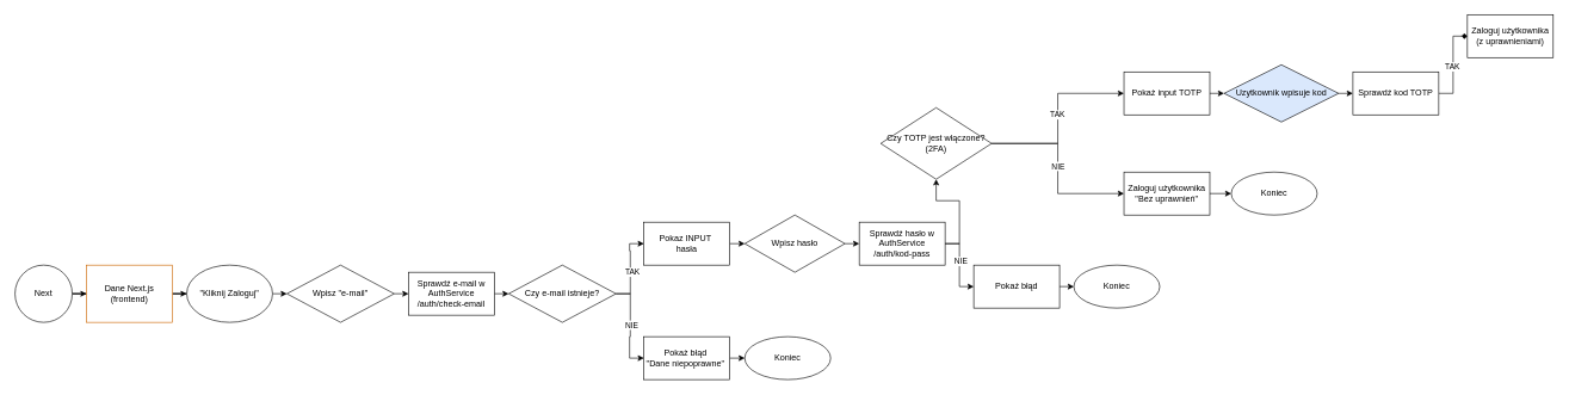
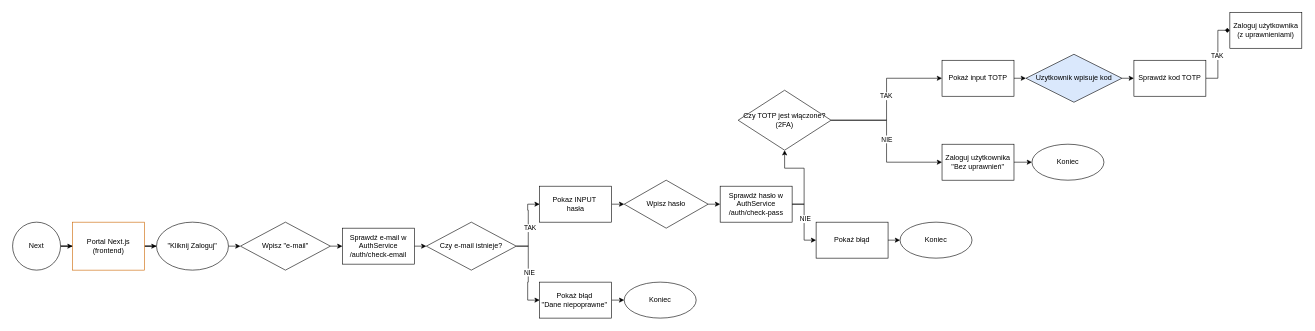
  <mxCell id="0" />
  <mxCell id="1" parent="0" />
  <mxCell id="2" value="" style="edgeStyle=orthogonalEdgeStyle;rounded=0;orthogonalLoop=1;jettySize=auto;html=1;" edge="1" parent="1" source="3" target="5"><mxGeometry relative="1" as="geometry" /></mxCell>
  <mxCell id="3" value="Next" style="ellipse;whiteSpace=wrap;html=1;aspect=fixed;" vertex="1" parent="1"><mxGeometry x="20" y="370" width="80" height="80" as="geometry" /></mxCell>
  <mxCell id="4" value="" style="edgeStyle=orthogonalEdgeStyle;rounded=0;orthogonalLoop=1;jettySize=auto;html=1;" edge="1" parent="1" source="5" target="7"><mxGeometry relative="1" as="geometry" /></mxCell>
- <mxCell id="5" value="Dane Next.js (frontend)" style="whiteSpace=wrap;html=1;rounded=0;strokeColor=#CC6600;" vertex="1" parent="1"><mxGeometry x="120" y="370" width="120" height="80" as="geometry" /></mxCell>
+ <mxCell id="5" value="Portal Next.js (frontend)" style="whiteSpace=wrap;html=1;rounded=0;strokeColor=#CC6600;" vertex="1" parent="1"><mxGeometry x="120" y="370" width="120" height="80" as="geometry" /></mxCell>
  <mxCell id="6" style="edgeStyle=orthogonalEdgeStyle;rounded=0;orthogonalLoop=1;jettySize=auto;html=1;exitX=1;exitY=0.5;exitDx=0;exitDy=0;entryX=0;entryY=0.5;entryDx=0;entryDy=0;" edge="1" parent="1" source="7" target="9"><mxGeometry relative="1" as="geometry" /></mxCell>
  <mxCell id="7" value="&quot;Kliknij Zaloguj&quot;" style="whiteSpace=wrap;html=1;shape=ellipse;perimeter=ellipsePerimeter;" vertex="1" parent="1"><mxGeometry x="260" y="370" width="120" height="80" as="geometry" /></mxCell>
  <mxCell id="8" style="edgeStyle=orthogonalEdgeStyle;rounded=0;orthogonalLoop=1;jettySize=auto;html=1;exitX=1;exitY=0.5;exitDx=0;exitDy=0;entryX=0;entryY=0.5;entryDx=0;entryDy=0;" edge="1" parent="1" source="9" target="11"><mxGeometry relative="1" as="geometry" /></mxCell>
  <mxCell id="9" value="Wpisz &quot;e-mail&quot;" style="rhombus;whiteSpace=wrap;html=1;" vertex="1" parent="1"><mxGeometry x="400" y="370" width="150" height="80" as="geometry" /></mxCell>
  <mxCell id="10" style="edgeStyle=orthogonalEdgeStyle;rounded=0;orthogonalLoop=1;jettySize=auto;html=1;exitX=1;exitY=0.5;exitDx=0;exitDy=0;entryX=0;entryY=0.5;entryDx=0;entryDy=0;" edge="1" parent="1" source="11" target="16"><mxGeometry relative="1" as="geometry" /></mxCell>
  <mxCell id="11" value="Sprawdź e-mail w AuthService&lt;div&gt;/auth/check-email&lt;/div&gt;" style="rounded=0;whiteSpace=wrap;html=1;" vertex="1" parent="1"><mxGeometry x="570" y="380" width="120" height="60" as="geometry" /></mxCell>
  <mxCell id="12" style="edgeStyle=orthogonalEdgeStyle;rounded=0;orthogonalLoop=1;jettySize=auto;html=1;exitX=1;exitY=0.5;exitDx=0;exitDy=0;entryX=0;entryY=0.5;entryDx=0;entryDy=0;" edge="1" parent="1" source="16" target="18"><mxGeometry relative="1" as="geometry" /></mxCell>
  <mxCell id="13" value="TAK" style="edgeLabel;html=1;align=center;verticalAlign=middle;resizable=0;points=[];" vertex="1" connectable="0" parent="12"><mxGeometry x="-0.073" y="-2" relative="1" as="geometry"><mxPoint as="offset" /></mxGeometry></mxCell>
  <mxCell id="14" style="edgeStyle=orthogonalEdgeStyle;rounded=0;orthogonalLoop=1;jettySize=auto;html=1;exitX=1;exitY=0.5;exitDx=0;exitDy=0;entryX=0;entryY=0.5;entryDx=0;entryDy=0;" edge="1" parent="1" source="16" target="20"><mxGeometry relative="1" as="geometry" /></mxCell>
  <mxCell id="15" value="NIE" style="edgeLabel;html=1;align=center;verticalAlign=middle;resizable=0;points=[];" vertex="1" connectable="0" parent="14"><mxGeometry x="-0.02" y="1" relative="1" as="geometry"><mxPoint y="-1" as="offset" /></mxGeometry></mxCell>
  <mxCell id="16" value="Czy e-mail istnieje?" style="rhombus;whiteSpace=wrap;html=1;" vertex="1" parent="1"><mxGeometry x="710" y="370" width="150" height="80" as="geometry" /></mxCell>
  <mxCell id="17" style="edgeStyle=orthogonalEdgeStyle;rounded=0;orthogonalLoop=1;jettySize=auto;html=1;exitX=1;exitY=0.5;exitDx=0;exitDy=0;entryX=0;entryY=0.5;entryDx=0;entryDy=0;" edge="1" parent="1" source="18" target="22"><mxGeometry relative="1" as="geometry" /></mxCell>
  <mxCell id="18" value="Pokaz INPUT&amp;nbsp;&lt;div&gt;hasła&lt;/div&gt;" style="rounded=0;whiteSpace=wrap;html=1;" vertex="1" parent="1"><mxGeometry x="899" y="310" width="120" height="60" as="geometry" /></mxCell>
  <mxCell id="19" style="edgeStyle=orthogonalEdgeStyle;rounded=0;orthogonalLoop=1;jettySize=auto;html=1;exitX=1;exitY=0.5;exitDx=0;exitDy=0;entryX=0;entryY=0.5;entryDx=0;entryDy=0;" edge="1" parent="1" source="20" target="34"><mxGeometry relative="1" as="geometry" /></mxCell>
  <mxCell id="20" value="Pokaż błąd&amp;nbsp;&lt;div&gt;&quot;Dane niepoprawne&quot;&amp;nbsp;&lt;/div&gt;" style="rounded=0;whiteSpace=wrap;html=1;" vertex="1" parent="1"><mxGeometry x="899" y="470" width="120" height="60" as="geometry" /></mxCell>
  <mxCell id="21" style="edgeStyle=orthogonalEdgeStyle;rounded=0;orthogonalLoop=1;jettySize=auto;html=1;exitX=1;exitY=0.5;exitDx=0;exitDy=0;entryX=0;entryY=0.5;entryDx=0;entryDy=0;" edge="1" parent="1" source="22" target="24"><mxGeometry relative="1" as="geometry" /></mxCell>
  <mxCell id="22" value="Wpisz hasło" style="rhombus;whiteSpace=wrap;html=1;" vertex="1" parent="1"><mxGeometry x="1040" y="300" width="140" height="80" as="geometry" /></mxCell>
  <mxCell id="23" style="edgeStyle=orthogonalEdgeStyle;rounded=0;orthogonalLoop=1;jettySize=auto;html=1;exitX=1;exitY=0.5;exitDx=0;exitDy=0;entryX=0.5;entryY=1;entryDx=0;entryDy=0;" edge="1" parent="1" source="24" target="31"><mxGeometry relative="1" as="geometry" /></mxCell>
- <mxCell id="24" value="Sprawdź hasło w AuthService&lt;div&gt;/auth/kod-pass&lt;/div&gt;" style="rounded=0;whiteSpace=wrap;html=1;" vertex="1" parent="1"><mxGeometry x="1200" y="310" width="120" height="60" as="geometry" /></mxCell>
+ <mxCell id="24" value="Sprawdź hasło w AuthService&lt;div&gt;/auth/check-pass&lt;/div&gt;" style="rounded=0;whiteSpace=wrap;html=1;" vertex="1" parent="1"><mxGeometry x="1200" y="310" width="120" height="60" as="geometry" /></mxCell>
  <mxCell id="25" style="edgeStyle=orthogonalEdgeStyle;rounded=0;orthogonalLoop=1;jettySize=auto;html=1;exitX=1;exitY=0.5;exitDx=0;exitDy=0;entryX=0;entryY=0.5;entryDx=0;entryDy=0;" edge="1" parent="1" target="33" source="24"><mxGeometry relative="1" as="geometry"><mxPoint x="1380" y="343" as="sourcePoint" /></mxGeometry></mxCell>
  <mxCell id="26" value="NIE" style="edgeLabel;html=1;align=center;verticalAlign=middle;resizable=0;points=[];" vertex="1" connectable="0" parent="25"><mxGeometry x="-0.02" y="1" relative="1" as="geometry"><mxPoint y="-5" as="offset" /></mxGeometry></mxCell>
  <mxCell id="27" style="edgeStyle=orthogonalEdgeStyle;rounded=0;orthogonalLoop=1;jettySize=auto;html=1;exitX=1;exitY=0.5;exitDx=0;exitDy=0;entryX=0;entryY=0.5;entryDx=0;entryDy=0;" edge="1" parent="1" source="31" target="37"><mxGeometry relative="1" as="geometry"><mxPoint x="1530" y="215" as="sourcePoint" /></mxGeometry></mxCell>
  <mxCell id="28" value="TAK" style="edgeLabel;html=1;align=center;verticalAlign=middle;resizable=0;points=[];" vertex="1" connectable="0" parent="27"><mxGeometry x="0.043" y="1" relative="1" as="geometry"><mxPoint as="offset" /></mxGeometry></mxCell>
  <mxCell id="29" style="edgeStyle=orthogonalEdgeStyle;rounded=0;orthogonalLoop=1;jettySize=auto;html=1;exitX=1;exitY=0.5;exitDx=0;exitDy=0;entryX=0;entryY=0.5;entryDx=0;entryDy=0;" edge="1" parent="1" source="31" target="38"><mxGeometry relative="1" as="geometry" /></mxCell>
  <mxCell id="30" value="NIE" style="edgeLabel;html=1;align=center;verticalAlign=middle;resizable=0;points=[];" vertex="1" connectable="0" parent="29"><mxGeometry x="-0.031" relative="1" as="geometry"><mxPoint as="offset" /></mxGeometry></mxCell>
  <mxCell id="31" value="Czy TOTP jest włączone?&lt;div&gt;(2FA)&lt;/div&gt;" style="rounded=0;whiteSpace=wrap;html=1;shape=rhombus;perimeter=rhombusPerimeter;" vertex="1" parent="1"><mxGeometry x="1230" y="150" width="155" height="100" as="geometry" /></mxCell>
  <mxCell id="32" style="edgeStyle=orthogonalEdgeStyle;rounded=0;orthogonalLoop=1;jettySize=auto;html=1;exitX=1;exitY=0.5;exitDx=0;exitDy=0;entryX=0;entryY=0.5;entryDx=0;entryDy=0;" edge="1" parent="1" source="33" target="35"><mxGeometry relative="1" as="geometry" /></mxCell>
  <mxCell id="33" value="Pokaż błąd" style="rounded=0;whiteSpace=wrap;html=1;" vertex="1" parent="1"><mxGeometry x="1360" y="370" width="120" height="60" as="geometry" /></mxCell>
  <mxCell id="34" value="Koniec" style="rounded=0;whiteSpace=wrap;html=1;shape=ellipse;perimeter=ellipsePerimeter;" vertex="1" parent="1"><mxGeometry x="1040" y="470" width="120" height="60" as="geometry" /></mxCell>
  <mxCell id="35" value="Koniec" style="rounded=0;whiteSpace=wrap;html=1;shape=ellipse;perimeter=ellipsePerimeter;" vertex="1" parent="1"><mxGeometry x="1500" y="370" width="120" height="60" as="geometry" /></mxCell>
  <mxCell id="36" style="edgeStyle=orthogonalEdgeStyle;rounded=0;orthogonalLoop=1;jettySize=auto;html=1;exitX=1;exitY=0.5;exitDx=0;exitDy=0;entryX=0;entryY=0.5;entryDx=0;entryDy=0;" edge="1" parent="1" source="37" target="42"><mxGeometry relative="1" as="geometry" /></mxCell>
  <mxCell id="37" value="&lt;div&gt;Pokaż input TOTP&lt;/div&gt;" style="rounded=0;whiteSpace=wrap;html=1;" vertex="1" parent="1"><mxGeometry x="1570" y="100" width="120" height="60" as="geometry" /></mxCell>
  <mxCell id="38" value="Zaloguj użytkownika&lt;div&gt;&quot;Bez uprawnień&quot;&lt;/div&gt;" style="rounded=0;whiteSpace=wrap;html=1;" vertex="1" parent="1"><mxGeometry x="1570" y="240" width="120" height="60" as="geometry" /></mxCell>
  <mxCell id="39" style="edgeStyle=orthogonalEdgeStyle;rounded=0;orthogonalLoop=1;jettySize=auto;html=1;exitX=1;exitY=0.5;exitDx=0;exitDy=0;entryX=0;entryY=0.5;entryDx=0;entryDy=0;" edge="1" parent="1" target="40"><mxGeometry relative="1" as="geometry"><mxPoint x="1690" y="270" as="sourcePoint" /></mxGeometry></mxCell>
  <mxCell id="40" value="Koniec" style="rounded=0;whiteSpace=wrap;html=1;shape=ellipse;perimeter=ellipsePerimeter;" vertex="1" parent="1"><mxGeometry x="1720" y="240" width="120" height="60" as="geometry" /></mxCell>
  <mxCell id="41" style="edgeStyle=orthogonalEdgeStyle;rounded=0;orthogonalLoop=1;jettySize=auto;html=1;exitX=1;exitY=0.5;exitDx=0;exitDy=0;entryX=0;entryY=0.5;entryDx=0;entryDy=0;" edge="1" parent="1" source="42" target="45"><mxGeometry relative="1" as="geometry" /></mxCell>
  <mxCell id="42" value="Uzytkownik wpisuje kod" style="rhombus;whiteSpace=wrap;html=1;fillColor=#dae8fc;" vertex="1" parent="1"><mxGeometry x="1710" y="90" width="160" height="80" as="geometry" /></mxCell>
  <mxCell id="43" style="edgeStyle=orthogonalEdgeStyle;rounded=0;orthogonalLoop=1;jettySize=auto;html=1;exitX=1;exitY=0.5;exitDx=0;exitDy=0;entryX=0;entryY=0.5;entryDx=0;entryDy=0;endArrow=diamond;" edge="1" parent="1" source="45" target="46"><mxGeometry relative="1" as="geometry" /></mxCell>
  <mxCell id="44" value="TAK" style="edgeLabel;html=1;align=center;verticalAlign=middle;resizable=0;points=[];" vertex="1" connectable="0" parent="43"><mxGeometry x="-0.028" y="2" relative="1" as="geometry"><mxPoint as="offset" /></mxGeometry></mxCell>
  <mxCell id="45" value="Sprawdź kod TOTP" style="rounded=0;whiteSpace=wrap;html=1;" vertex="1" parent="1"><mxGeometry x="1890" y="100" width="120" height="60" as="geometry" /></mxCell>
  <mxCell id="46" value="Zaloguj użytkownika&lt;div&gt;(z uprawnieniami)&lt;/div&gt;" style="rounded=0;whiteSpace=wrap;html=1;" vertex="1" parent="1"><mxGeometry x="2050" y="20" width="120" height="60" as="geometry" /></mxCell>
